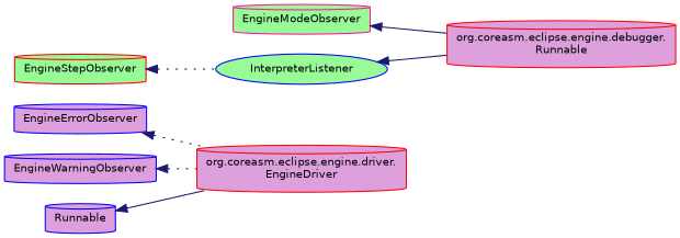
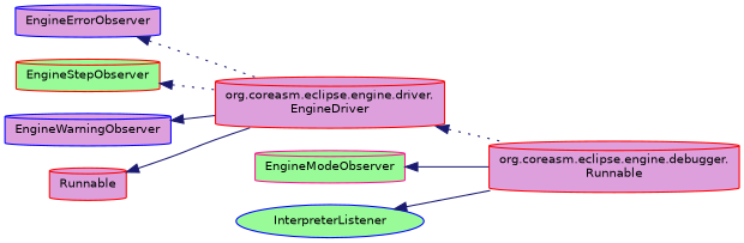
  digraph {
    rankdir=LR
    node [color=red fillcolor=plum fontname=Helvetica fontsize=10 shape=cylinder style=filled]
    edge [color=midnightblue dir=back fontname=Helvetica fontsize=10 labelfontname=Helvetica labelfontsize=10 style=solid]
    n1 [color=blue height=0.2 label=EngineErrorObserver width=0.4]
    n2 [height=0.2 label="org.coreasm.eclipse.engine.driver.\lEngineDriver" width=0.4]
    n3 [height=0.2 label="org.coreasm.eclipse.engine.debugger.\lRunnable" width=0.4]
    n4 [color=deeppink fillcolor=palegreen height=0.2 label=EngineModeObserver width=0.4]
    n5 [fillcolor=palegreen height=0.2 label=EngineStepObserver width=0.4]
    n6 [color=blue height=0.2 label=EngineWarningObserver width=0.4]
    n7 [color=blue fillcolor=palegreen height=0.2 label=InterpreterListener shape=ellipse width=0.4]
-   n8 [color=blue height=0.2 label=Runnable width=0.4]
+   n8 [height=0.2 label=Runnable width=0.4]
    n1 -> n2 [style=dotted]
+   n2 -> n3 [style=dotted]
    n4 -> n3
-   n5 -> n7 [style=dotted]
-   n6 -> n2 [style=dotted]
+   n5 -> n2 [style=dotted]
+   n6 -> n2
    n7 -> n3
    n8 -> n2
  }
